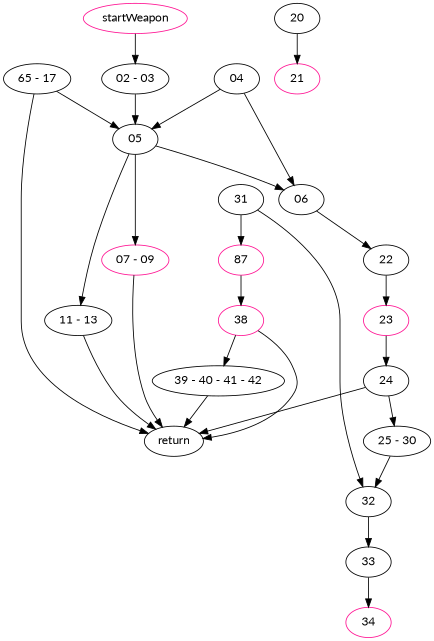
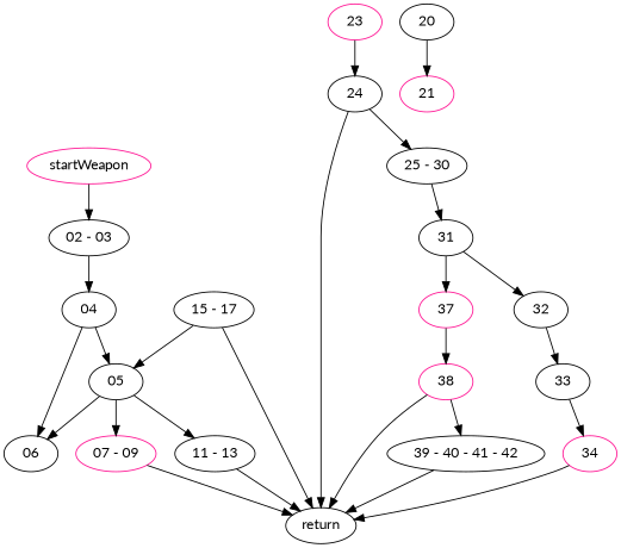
  digraph {
    fontname=Lato
    node [color=black fontname=Lato]
    edge [fontname=Lato]
    startWeapon [color=deeppink]
    "02 - 03"
    04
    05
    06
    "07 - 09" [color=deeppink]
    "11 - 13"
    21 [color=deeppink]
    20
-   22
    return
-   "15 - 17" [label="65 - 17"]
+   "15 - 17"
    23 [color=deeppink]
    24
    "25 - 30"
    31
-   37 [color=deeppink label=87]
+   37 [color=deeppink]
    32
    38 [color=deeppink]
    33
    "39 - 40 - 41 - 42"
    34 [color=deeppink]
    startWeapon -> "02 - 03"
-   "02 - 03" -> 05
+   "02 - 03" -> 04
    04 -> 05
    04 -> 06
    05 -> 06
    05 -> "07 - 09"
    05 -> "11 - 13"
-   06 -> 22
    "07 - 09" -> return
    "11 - 13" -> return
    20 -> 21
-   22 -> 23
    "15 - 17" -> 05
    "15 - 17" -> return
    23 -> 24
    24 -> return
    24 -> "25 - 30"
-   "25 - 30" -> 32
+   "25 - 30" -> 31
    31 -> 37
    31 -> 32
    37 -> 38
    32 -> 33
    38 -> return
    38 -> "39 - 40 - 41 - 42"
    33 -> 34
    "39 - 40 - 41 - 42" -> return
+   34 -> return
  }
